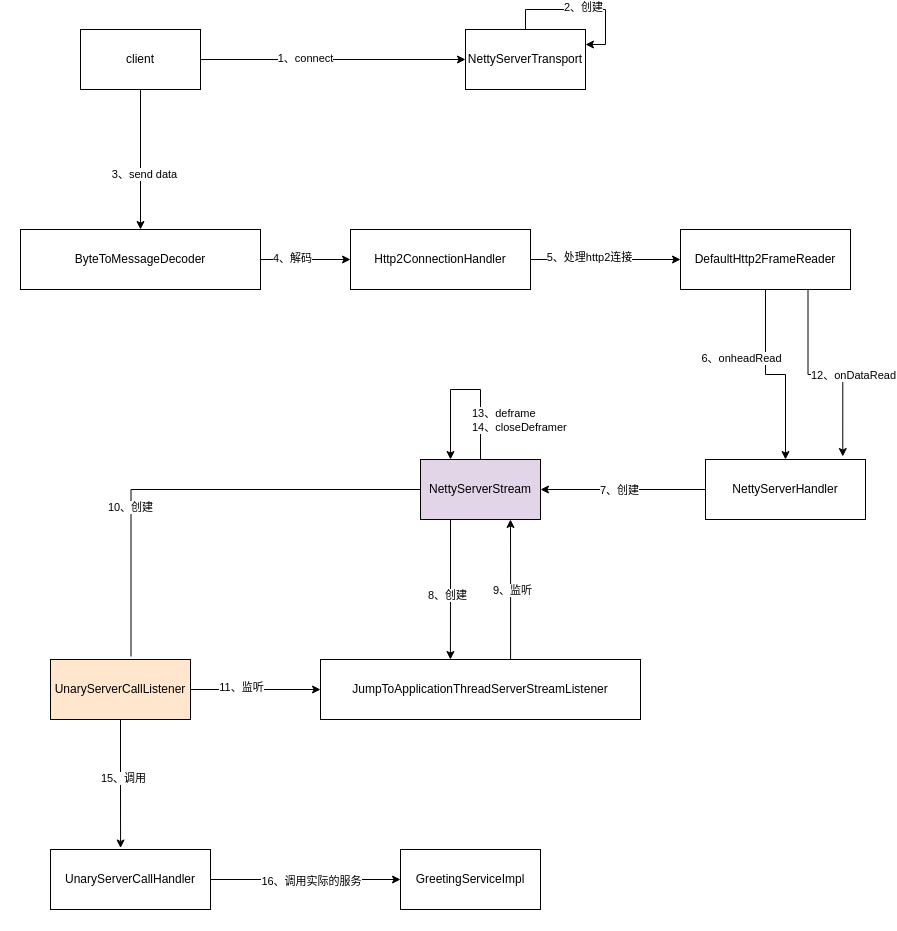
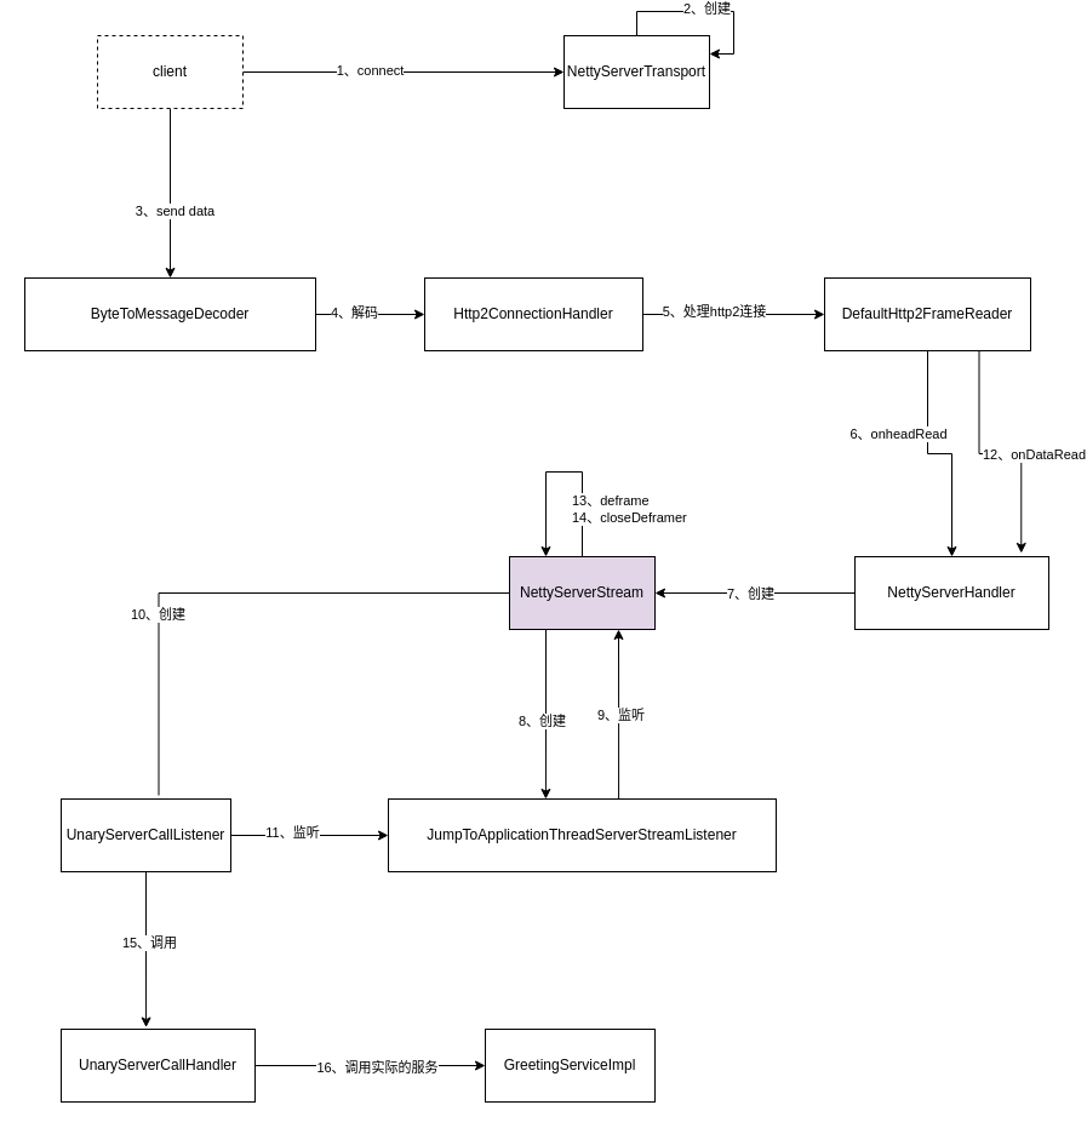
  <mxCell id="0" />
  <mxCell id="1" parent="0" />
  <mxCell id="2" style="edgeStyle=orthogonalEdgeStyle;rounded=0;orthogonalLoop=1;jettySize=auto;html=1;entryX=0;entryY=0.5;entryDx=0;entryDy=0;" edge="1" parent="1" source="6" target="7"><mxGeometry relative="1" as="geometry" /></mxCell>
  <mxCell id="3" value="1、connect" style="edgeLabel;html=1;align=center;verticalAlign=middle;resizable=0;points=[];" vertex="1" connectable="0" parent="2"><mxGeometry x="-0.212" y="2" relative="1" as="geometry"><mxPoint as="offset" /></mxGeometry></mxCell>
  <mxCell id="4" style="edgeStyle=orthogonalEdgeStyle;rounded=0;orthogonalLoop=1;jettySize=auto;html=1;entryX=0.5;entryY=0;entryDx=0;entryDy=0;" edge="1" parent="1" source="6" target="12"><mxGeometry relative="1" as="geometry"><mxPoint x="140" y="210" as="targetPoint" /></mxGeometry></mxCell>
  <mxCell id="5" value="3、send data" style="edgeLabel;html=1;align=center;verticalAlign=middle;resizable=0;points=[];" vertex="1" connectable="0" parent="4"><mxGeometry x="0.2" y="3" relative="1" as="geometry"><mxPoint as="offset" /></mxGeometry></mxCell>
- <mxCell id="6" value="client" style="whiteSpace=wrap;html=1;" vertex="1" parent="1"><mxGeometry x="80" y="20" width="120" height="60" as="geometry" /></mxCell>
+ <mxCell id="6" value="client" style="whiteSpace=wrap;html=1;dashed=1;" vertex="1" parent="1"><mxGeometry x="80" y="20" width="120" height="60" as="geometry" /></mxCell>
  <mxCell id="7" value="NettyServerTransport" style="whiteSpace=wrap;html=1;" vertex="1" parent="1"><mxGeometry x="465" y="20" width="120" height="60" as="geometry" /></mxCell>
  <mxCell id="8" style="edgeStyle=orthogonalEdgeStyle;rounded=0;orthogonalLoop=1;jettySize=auto;html=1;entryX=1;entryY=0.25;entryDx=0;entryDy=0;" edge="1" parent="1" source="7" target="7"><mxGeometry relative="1" as="geometry" /></mxCell>
  <mxCell id="9" value="2、创建" style="edgeLabel;html=1;align=center;verticalAlign=middle;resizable=0;points=[];" vertex="1" connectable="0" parent="8"><mxGeometry x="-0.006" y="3" relative="1" as="geometry"><mxPoint as="offset" /></mxGeometry></mxCell>
  <mxCell id="10" style="edgeStyle=orthogonalEdgeStyle;rounded=0;orthogonalLoop=1;jettySize=auto;html=1;" edge="1" parent="1" source="12" target="15"><mxGeometry relative="1" as="geometry" /></mxCell>
  <mxCell id="11" value="4、解码" style="edgeLabel;html=1;align=center;verticalAlign=middle;resizable=0;points=[];" vertex="1" connectable="0" parent="10"><mxGeometry x="-0.32" y="2" relative="1" as="geometry"><mxPoint as="offset" /></mxGeometry></mxCell>
  <mxCell id="12" value="ByteToMessageDecoder" style="whiteSpace=wrap;html=1;" vertex="1" parent="1"><mxGeometry x="20" y="220" width="240" height="60" as="geometry" /></mxCell>
  <mxCell id="13" style="edgeStyle=orthogonalEdgeStyle;rounded=0;orthogonalLoop=1;jettySize=auto;html=1;entryX=0;entryY=0.5;entryDx=0;entryDy=0;" edge="1" parent="1" source="15" target="20"><mxGeometry relative="1" as="geometry" /></mxCell>
  <mxCell id="14" value="5、处理http2连接" style="edgeLabel;html=1;align=center;verticalAlign=middle;resizable=0;points=[];" vertex="1" connectable="0" parent="13"><mxGeometry x="-0.225" y="3" relative="1" as="geometry"><mxPoint as="offset" /></mxGeometry></mxCell>
  <mxCell id="15" value="Http2ConnectionHandler" style="whiteSpace=wrap;html=1;" vertex="1" parent="1"><mxGeometry x="350" y="220" width="180" height="60" as="geometry" /></mxCell>
  <mxCell id="16" style="edgeStyle=orthogonalEdgeStyle;rounded=0;orthogonalLoop=1;jettySize=auto;html=1;entryX=0.5;entryY=0;entryDx=0;entryDy=0;" edge="1" parent="1" source="20" target="23"><mxGeometry relative="1" as="geometry" /></mxCell>
  <mxCell id="17" value="6、onheadRead" style="edgeLabel;html=1;align=center;verticalAlign=middle;resizable=0;points=[];" vertex="1" connectable="0" parent="16"><mxGeometry x="-0.282" y="4" relative="1" as="geometry"><mxPoint x="-29" as="offset" /></mxGeometry></mxCell>
  <mxCell id="18" style="edgeStyle=orthogonalEdgeStyle;rounded=0;orthogonalLoop=1;jettySize=auto;html=1;exitX=0.75;exitY=1;exitDx=0;exitDy=0;entryX=0.858;entryY=-0.05;entryDx=0;entryDy=0;entryPerimeter=0;" edge="1" parent="1" source="20" target="23"><mxGeometry relative="1" as="geometry" /></mxCell>
  <mxCell id="19" value="12、onDataRead" style="edgeLabel;html=1;align=center;verticalAlign=middle;resizable=0;points=[];" vertex="1" connectable="0" parent="18"><mxGeometry x="0.17" relative="1" as="geometry"><mxPoint x="12" as="offset" /></mxGeometry></mxCell>
  <mxCell id="20" value="DefaultHttp2FrameReader" style="whiteSpace=wrap;html=1;" vertex="1" parent="1"><mxGeometry x="680" y="220" width="170" height="60" as="geometry" /></mxCell>
  <mxCell id="21" style="edgeStyle=orthogonalEdgeStyle;rounded=0;orthogonalLoop=1;jettySize=auto;html=1;entryX=1;entryY=0.5;entryDx=0;entryDy=0;" edge="1" parent="1" source="23" target="30"><mxGeometry relative="1" as="geometry" /></mxCell>
  <mxCell id="22" value="7、创建" style="edgeLabel;html=1;align=center;verticalAlign=middle;resizable=0;points=[];" vertex="1" connectable="0" parent="21"><mxGeometry x="0.054" relative="1" as="geometry"><mxPoint as="offset" /></mxGeometry></mxCell>
  <mxCell id="23" value="NettyServerHandler" style="whiteSpace=wrap;html=1;" vertex="1" parent="1"><mxGeometry x="705" y="450" width="160" height="60" as="geometry" /></mxCell>
  <mxCell id="24" style="edgeStyle=orthogonalEdgeStyle;rounded=0;orthogonalLoop=1;jettySize=auto;html=1;entryX=0.406;entryY=0;entryDx=0;entryDy=0;entryPerimeter=0;exitX=0.25;exitY=1;exitDx=0;exitDy=0;" edge="1" parent="1" source="30" target="33"><mxGeometry relative="1" as="geometry" /></mxCell>
  <mxCell id="25" value="8、创建" style="edgeLabel;html=1;align=center;verticalAlign=middle;resizable=0;points=[];" vertex="1" connectable="0" parent="24"><mxGeometry x="0.091" y="-3" relative="1" as="geometry"><mxPoint as="offset" /></mxGeometry></mxCell>
  <mxCell id="26" style="edgeStyle=orthogonalEdgeStyle;rounded=0;orthogonalLoop=1;jettySize=auto;html=1;entryX=0.575;entryY=-0.05;entryDx=0;entryDy=0;entryPerimeter=0;endArrow=none;" edge="1" parent="1" source="30" target="40"><mxGeometry relative="1" as="geometry" /></mxCell>
  <mxCell id="27" value="10、创建" style="edgeLabel;html=1;align=center;verticalAlign=middle;resizable=0;points=[];" vertex="1" connectable="0" parent="26"><mxGeometry x="0.347" y="-1" relative="1" as="geometry"><mxPoint as="offset" /></mxGeometry></mxCell>
  <mxCell id="28" style="edgeStyle=orthogonalEdgeStyle;rounded=0;orthogonalLoop=1;jettySize=auto;html=1;entryX=0.25;entryY=0;entryDx=0;entryDy=0;" edge="1" parent="1" source="30" target="30"><mxGeometry relative="1" as="geometry"><mxPoint x="450" y="440" as="targetPoint" /><Array as="points"><mxPoint x="480" y="380" /><mxPoint x="450" y="380" /></Array></mxGeometry></mxCell>
  <mxCell id="29" value="13、deframe&lt;br&gt;14、closeDeframer" style="edgeLabel;html=1;align=left;verticalAlign=middle;resizable=0;points=[];" vertex="1" connectable="0" parent="28"><mxGeometry x="-0.024" y="3" relative="1" as="geometry"><mxPoint x="3" y="27" as="offset" /></mxGeometry></mxCell>
  <mxCell id="30" value="&lt;div style=&quot;text-align: start;&quot;&gt;NettyServerStream&lt;/div&gt;" style="whiteSpace=wrap;html=1;fillColor=#e1d5e7;" vertex="1" parent="1"><mxGeometry x="420" y="450" width="120" height="60" as="geometry" /></mxCell>
  <mxCell id="31" style="edgeStyle=orthogonalEdgeStyle;rounded=0;orthogonalLoop=1;jettySize=auto;html=1;entryX=0.75;entryY=1;entryDx=0;entryDy=0;exitX=0.594;exitY=0.017;exitDx=0;exitDy=0;exitPerimeter=0;" edge="1" parent="1" source="33" target="30"><mxGeometry relative="1" as="geometry" /></mxCell>
  <mxCell id="32" value="9、监听" style="edgeLabel;html=1;align=center;verticalAlign=middle;resizable=0;points=[];" vertex="1" connectable="0" parent="31"><mxGeometry x="-0.326" y="-1" relative="1" as="geometry"><mxPoint y="-23" as="offset" /></mxGeometry></mxCell>
  <mxCell id="33" value="JumpToApplicationThreadServerStreamListener" style="whiteSpace=wrap;html=1;" vertex="1" parent="1"><mxGeometry x="320" y="650" width="320" height="60" as="geometry" /></mxCell>
  <mxCell id="34" style="edgeStyle=orthogonalEdgeStyle;rounded=0;orthogonalLoop=1;jettySize=auto;html=1;entryX=0;entryY=0.5;entryDx=0;entryDy=0;" edge="1" parent="1" source="40" target="33"><mxGeometry relative="1" as="geometry" /></mxCell>
  <mxCell id="35" value="11、监听" style="edgeLabel;html=1;align=center;verticalAlign=middle;resizable=0;points=[];" vertex="1" connectable="0" parent="34"><mxGeometry x="-0.225" y="3" relative="1" as="geometry"><mxPoint as="offset" /></mxGeometry></mxCell>
  <mxCell id="36" style="edgeStyle=orthogonalEdgeStyle;rounded=0;orthogonalLoop=1;jettySize=auto;html=1;entryX=0;entryY=0.5;entryDx=0;entryDy=0;exitX=1;exitY=0.5;exitDx=0;exitDy=0;" edge="1" parent="1" source="42" target="41"><mxGeometry relative="1" as="geometry" /></mxCell>
  <mxCell id="37" value="16、调用实际的服务" style="edgeLabel;html=1;align=center;verticalAlign=middle;resizable=0;points=[];" vertex="1" connectable="0" parent="36"><mxGeometry x="0.054" relative="1" as="geometry"><mxPoint y="1" as="offset" /></mxGeometry></mxCell>
  <mxCell id="38" style="edgeStyle=orthogonalEdgeStyle;rounded=0;orthogonalLoop=1;jettySize=auto;html=1;entryX=0.438;entryY=-0.025;entryDx=0;entryDy=0;entryPerimeter=0;" edge="1" parent="1" source="40" target="42"><mxGeometry relative="1" as="geometry" /></mxCell>
  <mxCell id="39" value="15、调用" style="edgeLabel;html=1;align=center;verticalAlign=middle;resizable=0;points=[];" vertex="1" connectable="0" parent="38"><mxGeometry x="-0.106" y="2" relative="1" as="geometry"><mxPoint y="1" as="offset" /></mxGeometry></mxCell>
- <mxCell id="40" value="UnaryServerCallListener" style="whiteSpace=wrap;html=1;fillColor=#ffe6cc;" vertex="1" parent="1"><mxGeometry x="50" y="650" width="140" height="60" as="geometry" /></mxCell>
+ <mxCell id="40" value="UnaryServerCallListener" style="whiteSpace=wrap;html=1;" vertex="1" parent="1"><mxGeometry x="50" y="650" width="140" height="60" as="geometry" /></mxCell>
  <mxCell id="41" value="GreetingServiceImpl" style="whiteSpace=wrap;html=1;" vertex="1" parent="1"><mxGeometry x="400" y="840" width="140" height="60" as="geometry" /></mxCell>
  <mxCell id="42" value="UnaryServerCallHandler" style="whiteSpace=wrap;html=1;" vertex="1" parent="1"><mxGeometry x="50" y="840" width="160" height="60" as="geometry" /></mxCell>
